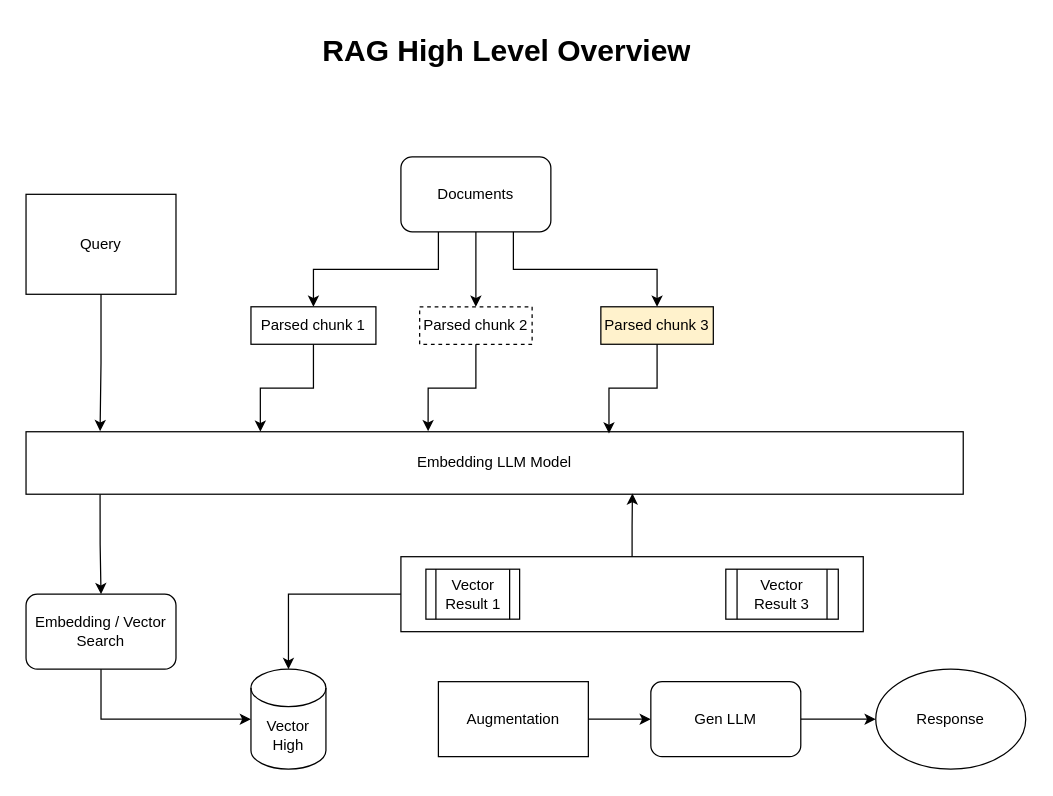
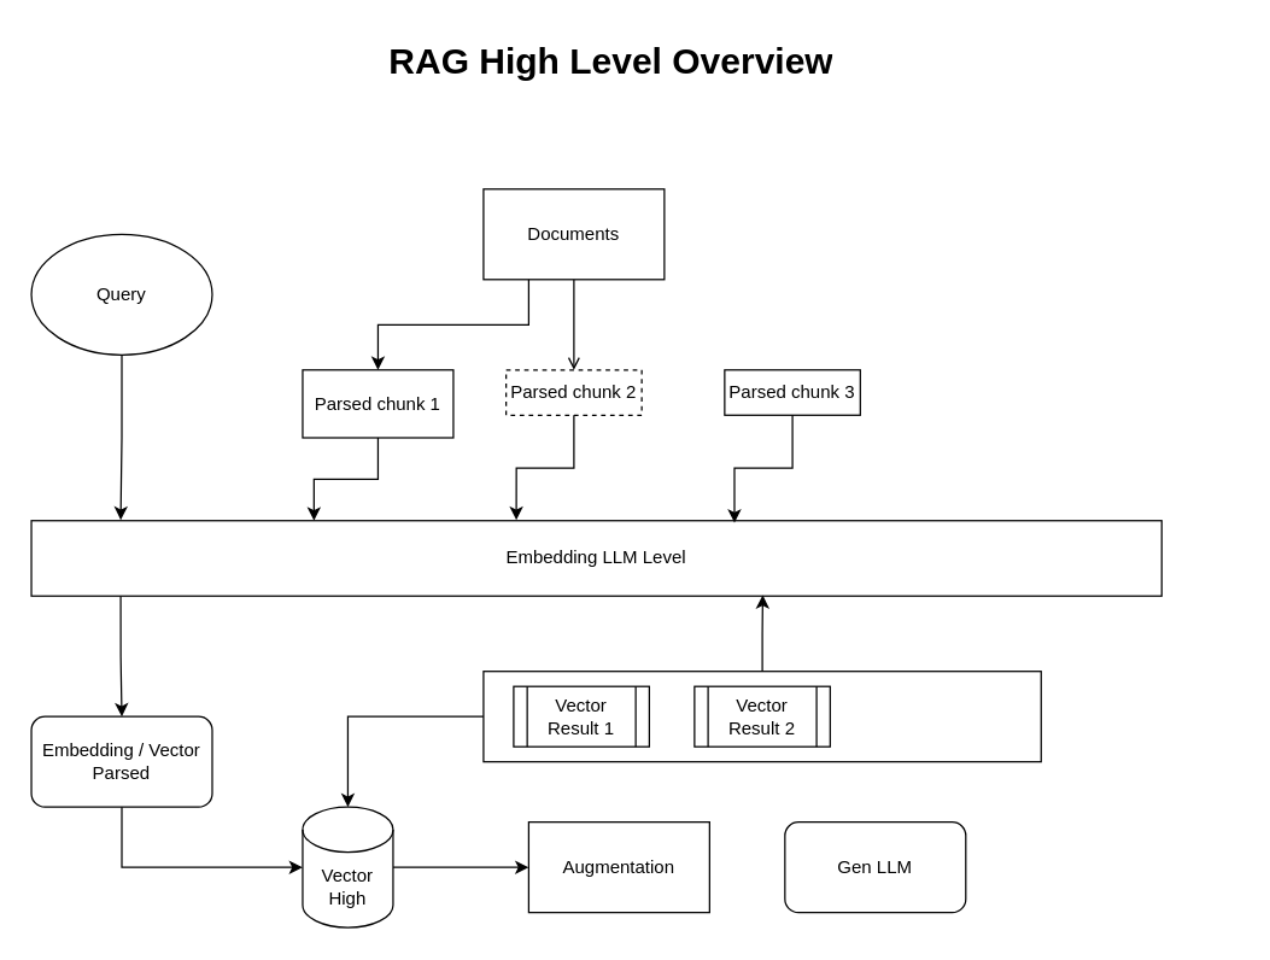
  <mxCell id="0" />
  <mxCell id="1" parent="0" />
- <mxCell id="2" style="edgeStyle=orthogonalEdgeStyle;rounded=0;orthogonalLoop=1;jettySize=auto;html=1;exitX=0.5;exitY=1;exitDx=0;exitDy=0;entryX=0.5;entryY=0;entryDx=0;entryDy=0;" edge="1" parent="1" source="5" target="8"><mxGeometry relative="1" as="geometry" /></mxCell>
+ <mxCell id="2" style="edgeStyle=orthogonalEdgeStyle;rounded=0;orthogonalLoop=1;jettySize=auto;html=1;exitX=0.5;exitY=1;exitDx=0;exitDy=0;entryX=0.5;entryY=0;entryDx=0;entryDy=0;endArrow=open;" edge="1" parent="1" source="5" target="8"><mxGeometry relative="1" as="geometry" /></mxCell>
  <mxCell id="3" style="edgeStyle=orthogonalEdgeStyle;rounded=0;orthogonalLoop=1;jettySize=auto;html=1;exitX=0.25;exitY=1;exitDx=0;exitDy=0;entryX=0.5;entryY=0;entryDx=0;entryDy=0;" edge="1" parent="1" source="5" target="7"><mxGeometry relative="1" as="geometry" /></mxCell>
- <mxCell id="4" style="edgeStyle=orthogonalEdgeStyle;rounded=0;orthogonalLoop=1;jettySize=auto;html=1;exitX=0.75;exitY=1;exitDx=0;exitDy=0;" edge="1" parent="1" source="5" target="9"><mxGeometry relative="1" as="geometry" /></mxCell>
- <mxCell id="5" value="Documents" style="rounded=1;whiteSpace=wrap;html=1;" vertex="1" parent="1"><mxGeometry x="320" y="125" width="120" height="60" as="geometry" /></mxCell>
+ <mxCell id="5" value="Documents" style="whiteSpace=wrap;html=1;rounded=0;" vertex="1" parent="1"><mxGeometry x="320" y="125" width="120" height="60" as="geometry" /></mxCell>
  <mxCell id="6" style="edgeStyle=orthogonalEdgeStyle;rounded=0;orthogonalLoop=1;jettySize=auto;html=1;exitX=0.5;exitY=1;exitDx=0;exitDy=0;entryX=0.25;entryY=0;entryDx=0;entryDy=0;" edge="1" parent="1" source="7" target="27"><mxGeometry relative="1" as="geometry" /></mxCell>
- <mxCell id="7" value="Parsed chunk 1" style="rounded=0;whiteSpace=wrap;html=1;" vertex="1" parent="1"><mxGeometry x="200" y="245" width="100" height="30" as="geometry" /></mxCell>
+ <mxCell id="7" value="Parsed chunk 1" style="rounded=0;whiteSpace=wrap;html=1;" vertex="1" parent="1"><mxGeometry x="200" y="245" width="100" height="45" as="geometry" /></mxCell>
  <mxCell id="8" value="Parsed chunk 2" style="rounded=0;whiteSpace=wrap;html=1;dashed=1;" vertex="1" parent="1"><mxGeometry x="335" y="245" width="90" height="30" as="geometry" /></mxCell>
- <mxCell id="9" value="Parsed chunk 3" style="rounded=0;whiteSpace=wrap;html=1;fillColor=#fff2cc;" vertex="1" parent="1"><mxGeometry x="480" y="245" width="90" height="30" as="geometry" /></mxCell>
- <mxCell id="10" value="Query" style="whiteSpace=wrap;html=1;rounded=0;" vertex="1" parent="1"><mxGeometry x="20" y="155" width="120" height="80" as="geometry" /></mxCell>
+ <mxCell id="9" value="Parsed chunk 3" style="rounded=0;whiteSpace=wrap;html=1;" vertex="1" parent="1"><mxGeometry x="480" y="245" width="90" height="30" as="geometry" /></mxCell>
+ <mxCell id="10" value="Query" style="ellipse;whiteSpace=wrap;html=1;" vertex="1" parent="1"><mxGeometry x="20" y="155" width="120" height="80" as="geometry" /></mxCell>
  <mxCell id="11" value="" style="rounded=0;whiteSpace=wrap;html=1;" vertex="1" parent="1"><mxGeometry x="320" y="445" width="370" height="60" as="geometry" /></mxCell>
- <mxCell id="13" value="Vector Result 1" style="shape=process;whiteSpace=wrap;html=1;backgroundOutline=1;" vertex="1" parent="1"><mxGeometry x="340" y="455" width="75" height="40" as="geometry" /></mxCell>
- <mxCell id="14" value="Vector Result 3" style="shape=process;whiteSpace=wrap;html=1;backgroundOutline=1;" vertex="1" parent="1"><mxGeometry x="580" y="455" width="90" height="40" as="geometry" /></mxCell>
- <mxCell id="15" value="Embedding / Vector Search" style="rounded=1;whiteSpace=wrap;html=1;" vertex="1" parent="1"><mxGeometry x="20" y="475" width="120" height="60" as="geometry" /></mxCell>
- <mxCell id="16" style="edgeStyle=orthogonalEdgeStyle;rounded=0;orthogonalLoop=1;jettySize=auto;html=1;exitX=1;exitY=0.5;exitDx=0;exitDy=0;entryX=0;entryY=0.5;entryDx=0;entryDy=0;" edge="1" parent="1" source="25" target="17"><mxGeometry relative="1" as="geometry"><mxPoint x="560" y="575" as="sourcePoint" /></mxGeometry></mxCell>
- <mxCell id="17" value="Response" style="ellipse;whiteSpace=wrap;html=1;" vertex="1" parent="1"><mxGeometry x="700" y="535" width="120" height="80" as="geometry" /></mxCell>
+ <mxCell id="12" value="Vector Result 2" style="shape=process;whiteSpace=wrap;html=1;backgroundOutline=1;" vertex="1" parent="1"><mxGeometry x="460" y="455" width="90" height="40" as="geometry" /></mxCell>
+ <mxCell id="13" value="Vector Result 1" style="shape=process;whiteSpace=wrap;html=1;backgroundOutline=1;" vertex="1" parent="1"><mxGeometry x="340" y="455" width="90" height="40" as="geometry" /></mxCell>
+ <mxCell id="15" value="Embedding / Vector Parsed" style="rounded=1;whiteSpace=wrap;html=1;" vertex="1" parent="1"><mxGeometry x="20" y="475" width="120" height="60" as="geometry" /></mxCell>
+ <mxCell id="18" style="edgeStyle=orthogonalEdgeStyle;rounded=0;orthogonalLoop=1;jettySize=auto;html=1;exitX=1;exitY=0.5;exitDx=0;exitDy=0;exitPerimeter=0;entryX=0;entryY=0.5;entryDx=0;entryDy=0;" edge="1" parent="1" source="19" target="23"><mxGeometry relative="1" as="geometry" /></mxCell>
  <mxCell id="19" value="Vector High" style="shape=cylinder3;whiteSpace=wrap;html=1;boundedLbl=1;backgroundOutline=1;size=15;" vertex="1" parent="1"><mxGeometry x="200" y="535" width="60" height="80" as="geometry" /></mxCell>
  <mxCell id="20" style="edgeStyle=orthogonalEdgeStyle;rounded=0;orthogonalLoop=1;jettySize=auto;html=1;exitX=0.5;exitY=1;exitDx=0;exitDy=0;entryX=0;entryY=0.5;entryDx=0;entryDy=0;entryPerimeter=0;" edge="1" parent="1" source="15" target="19"><mxGeometry relative="1" as="geometry" /></mxCell>
  <mxCell id="21" style="edgeStyle=orthogonalEdgeStyle;rounded=0;orthogonalLoop=1;jettySize=auto;html=1;exitX=0;exitY=0.5;exitDx=0;exitDy=0;entryX=0.5;entryY=0;entryDx=0;entryDy=0;entryPerimeter=0;" edge="1" parent="1" source="11" target="19"><mxGeometry relative="1" as="geometry" /></mxCell>
- <mxCell id="22" style="edgeStyle=orthogonalEdgeStyle;rounded=0;orthogonalLoop=1;jettySize=auto;html=1;exitX=1;exitY=0.5;exitDx=0;exitDy=0;entryX=0;entryY=0.5;entryDx=0;entryDy=0;" edge="1" parent="1" source="23" target="25"><mxGeometry relative="1" as="geometry" /></mxCell>
  <mxCell id="23" value="Augmentation" style="rounded=0;whiteSpace=wrap;html=1;" vertex="1" parent="1"><mxGeometry x="350" y="545" width="120" height="60" as="geometry" /></mxCell>
  <mxCell id="24" value="" style="edgeStyle=orthogonalEdgeStyle;rounded=0;orthogonalLoop=1;jettySize=auto;html=1;exitX=1;exitY=0.5;exitDx=0;exitDy=0;entryX=0;entryY=0.5;entryDx=0;entryDy=0;" edge="1" parent="1" target="25"><mxGeometry relative="1" as="geometry"><mxPoint x="560" y="575" as="sourcePoint" /><mxPoint x="700" y="575" as="targetPoint" /></mxGeometry></mxCell>
  <mxCell id="25" value="Gen LLM" style="rounded=1;whiteSpace=wrap;html=1;" vertex="1" parent="1"><mxGeometry x="520" y="545" width="120" height="60" as="geometry" /></mxCell>
  <mxCell id="26" value="&lt;h1 style=&quot;margin-top: 0px;&quot;&gt;RAG High Level Overview&lt;/h1&gt;" style="text;html=1;whiteSpace=wrap;overflow=hidden;rounded=0;align=center;" vertex="1" parent="1"><mxGeometry x="220" y="20" width="370" height="40" as="geometry" /></mxCell>
- <mxCell id="27" value="Embedding LLM Model" style="rounded=0;whiteSpace=wrap;html=1;" vertex="1" parent="1"><mxGeometry x="20" y="345" width="750" height="50" as="geometry" /></mxCell>
+ <mxCell id="27" value="Embedding LLM Level" style="rounded=0;whiteSpace=wrap;html=1;" vertex="1" parent="1"><mxGeometry x="20" y="345" width="750" height="50" as="geometry" /></mxCell>
  <mxCell id="28" style="edgeStyle=orthogonalEdgeStyle;rounded=0;orthogonalLoop=1;jettySize=auto;html=1;exitX=0.5;exitY=1;exitDx=0;exitDy=0;entryX=0.079;entryY=-0.009;entryDx=0;entryDy=0;entryPerimeter=0;" edge="1" parent="1" source="10" target="27"><mxGeometry relative="1" as="geometry" /></mxCell>
  <mxCell id="29" style="edgeStyle=orthogonalEdgeStyle;rounded=0;orthogonalLoop=1;jettySize=auto;html=1;exitX=0.5;exitY=1;exitDx=0;exitDy=0;entryX=0.429;entryY=-0.009;entryDx=0;entryDy=0;entryPerimeter=0;" edge="1" parent="1" source="8" target="27"><mxGeometry relative="1" as="geometry" /></mxCell>
  <mxCell id="30" style="edgeStyle=orthogonalEdgeStyle;rounded=0;orthogonalLoop=1;jettySize=auto;html=1;exitX=0.5;exitY=1;exitDx=0;exitDy=0;entryX=0.622;entryY=0.027;entryDx=0;entryDy=0;entryPerimeter=0;" edge="1" parent="1" source="9" target="27"><mxGeometry relative="1" as="geometry" /></mxCell>
  <mxCell id="31" style="edgeStyle=orthogonalEdgeStyle;rounded=0;orthogonalLoop=1;jettySize=auto;html=1;exitX=0.5;exitY=0;exitDx=0;exitDy=0;entryX=0.647;entryY=0.987;entryDx=0;entryDy=0;entryPerimeter=0;" edge="1" parent="1" source="11" target="27"><mxGeometry relative="1" as="geometry" /></mxCell>
  <mxCell id="32" style="edgeStyle=orthogonalEdgeStyle;rounded=0;orthogonalLoop=1;jettySize=auto;html=1;exitX=0.079;exitY=1.004;exitDx=0;exitDy=0;entryX=0.5;entryY=0;entryDx=0;entryDy=0;exitPerimeter=0;" edge="1" parent="1" source="27" target="15"><mxGeometry relative="1" as="geometry" /></mxCell>
